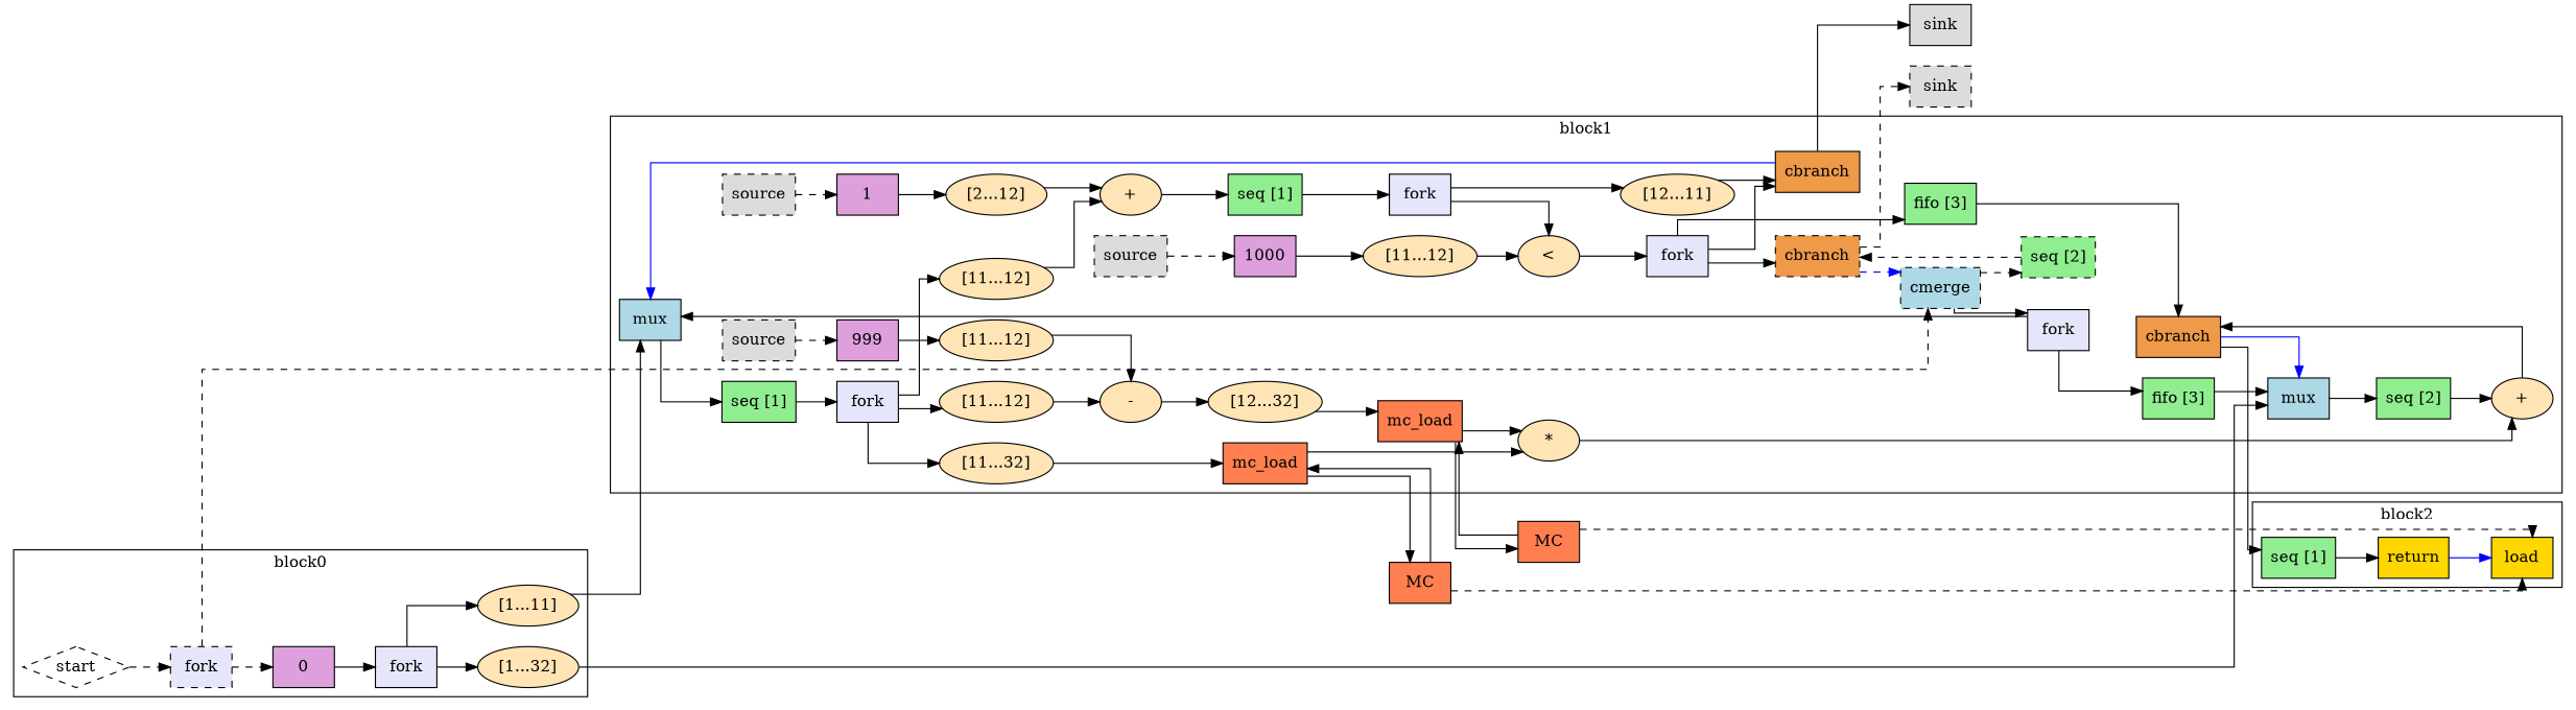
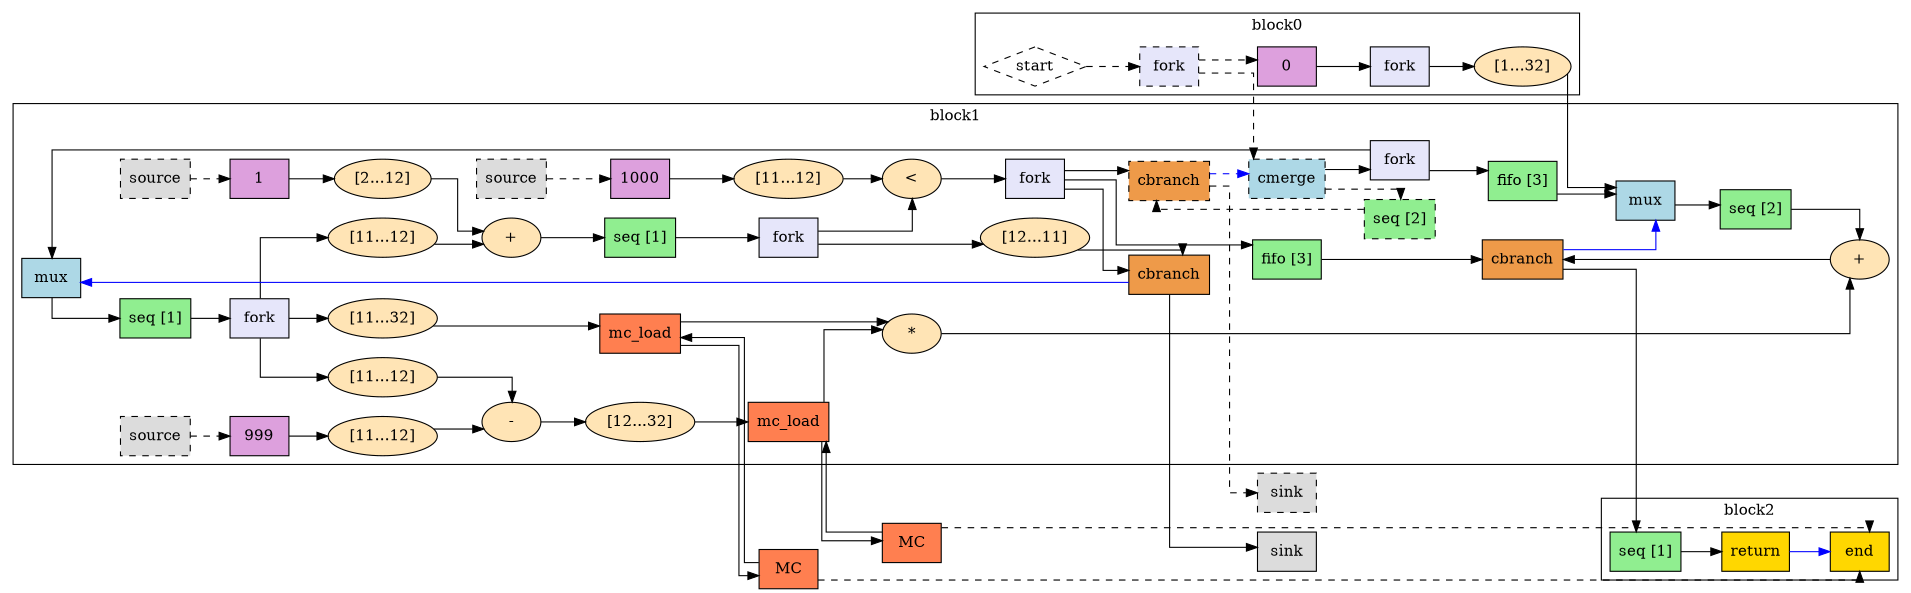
  digraph {
    compound=true
    rankdir=LR
    splines=ortho
    node [mlir_op="arith.extsi" shape=box style=filled fillcolor=moccasin]
    n1 [label=start mlir_op="handshake.arg" shape=diamond style=dashed fillcolor=""]
    n2 [fillcolor=lavender label=fork mlir_op="handshake.fork" style="filled, dashed"]
    n3 [fillcolor=plum label=0 mlir_op="handshake.constant"]
    n4 [fillcolor=lavender label=fork mlir_op="handshake.fork"]
-   n5 [label="[1...11]" shape=oval]
    n6 [label="[1...32]" shape=oval]
    n7 [fillcolor=lightgreen label="seq [1]" mlir_op="handshake.buffer"]
    n8 [fillcolor=gold label=return mlir_op="handshake.d_return"]
-   n9 [fillcolor=gold label=load mlir_op="handshake.end"]
+   n9 [fillcolor=gold label=end mlir_op="handshake.end"]
    n10 [fillcolor=lightblue label=mux mlir_op="handshake.mux"]
    n11 [fillcolor=lightgreen label="seq [1]" mlir_op="handshake.buffer"]
    n12 [fillcolor=lavender label=fork mlir_op="handshake.fork"]
    n13 [label="[11...12]" shape=oval]
    n14 [label="[11...12]" shape=oval]
    n15 [label="[11...32]" shape=oval]
    n16 [label="+" mlir_op="arith.addi" shape=oval]
    n17 [label="-" mlir_op="arith.subi" shape=oval]
    n18 [fillcolor=coral label=mc_load mlir_op="handshake.mc_load"]
    n19 [fillcolor=lightgreen label="fifo [3]" mlir_op="handshake.buffer"]
    n20 [fillcolor=lightblue label=mux mlir_op="handshake.mux"]
    n21 [fillcolor=lightgreen label="seq [2]" mlir_op="handshake.buffer"]
    n22 [fillcolor=lightblue label=cmerge mlir_op="handshake.control_merge" style="filled, dashed"]
    n23 [fillcolor=lavender label=fork mlir_op="handshake.fork"]
    n24 [fillcolor=lightgreen label="seq [2]" mlir_op="handshake.buffer" style="filled, dashed"]
    n25 [fillcolor=gainsboro label=source mlir_op="handshake.source" style="filled, dashed"]
    n26 [fillcolor=plum label=999 mlir_op="handshake.constant"]
    n27 [label="[11...12]" shape=oval]
    n28 [fillcolor=gainsboro label=source mlir_op="handshake.source" style="filled, dashed"]
    n29 [fillcolor=plum label=1000 mlir_op="handshake.constant"]
    n30 [label="[11...12]" shape=oval]
    n31 [label="<" mlir_op="arith.cmpi<" shape=oval]
    n32 [fillcolor=gainsboro label=source mlir_op="handshake.source" style="filled, dashed"]
    n33 [fillcolor=plum label=1 mlir_op="handshake.constant"]
    n34 [label="[2...12]" shape=oval]
    n35 [label="*" mlir_op="arith.muli" shape=oval]
    n36 [label="[12...32]" shape=oval]
    n37 [fillcolor=coral label=mc_load mlir_op="handshake.mc_load"]
    n38 [label="+" mlir_op="arith.addi" shape=oval]
    n39 [fillcolor=tan2 label=cbranch mlir_op="handshake.cond_br"]
    n40 [fillcolor=lightgreen label="seq [1]" mlir_op="handshake.buffer"]
    n41 [fillcolor=lavender label=fork mlir_op="handshake.fork"]
    n42 [label="[12...11]" mlir_op="arith.trunci" shape=oval]
    n43 [fillcolor=tan2 label=cbranch mlir_op="handshake.cond_br"]
    n44 [fillcolor=lavender label=fork mlir_op="handshake.fork"]
    n45 [fillcolor=lightgreen label="fifo [3]" mlir_op="handshake.buffer"]
    n46 [fillcolor=tan2 label=cbranch mlir_op="handshake.cond_br" style="filled, dashed"]
    n47 [fillcolor=coral label=MC mlir_op="handshake.mem_controller"]
    n48 [fillcolor=coral label=MC mlir_op="handshake.mem_controller"]
    n49 [fillcolor=gainsboro label=sink mlir_op="handshake.sink"]
    n50 [fillcolor=gainsboro label=sink mlir_op="handshake.sink" style="filled, dashed"]
    subgraph cluster_1 {
      label=block0
      n1
      n2
      n3
      n4
-     n5
      n6
    }
    subgraph cluster_2 {
      label=block2
      n7
      n8
      n9
    }
    subgraph cluster_3 {
      label=block1
      n10
      n11
      n12
      n13
      n14
      n15
      n16
      n17
      n18
      n19
      n20
      n21
      n22
      n23
      n24
      n25
      n26
      n27
      n28
      n29
      n30
      n31
      n32
      n33
      n34
      n35
      n36
      n37
      n38
      n39
      n40
      n41
      n42
      n43
      n44
      n45
      n46
    }
    n1 -> n2 [style=dashed]
    n2 -> n3 [style=dashed]
    n2 -> n22 [style=dashed]
    n3 -> n4
-   n4 -> n5
    n4 -> n6
-   n5 -> n10
    n6 -> n20
    n7 -> n8
    n8 -> n9 [color=blue]
    n10 -> n11
    n11 -> n12
    n12 -> n13
    n12 -> n14
    n12 -> n15
    n13 -> n16
    n14 -> n17
    n15 -> n18
    n16 -> n40
    n17 -> n36
    n18 -> n35
    n18 -> n47
    n19 -> n20
    n20 -> n21
    n21 -> n38
    n22 -> n23
    n22 -> n24 [style=dashed]
    n23 -> n10
    n23 -> n19
    n24 -> n46 [style=dashed]
    n25 -> n26 [style=dashed]
    n26 -> n27
    n27 -> n17
    n28 -> n29 [style=dashed]
    n29 -> n30
    n30 -> n31
    n31 -> n44
    n32 -> n33 [style=dashed]
    n33 -> n34
    n34 -> n16
    n35 -> n38
    n36 -> n37
    n37 -> n35
    n37 -> n48
    n38 -> n39
    n39 -> n7
    n39 -> n20 [color=blue]
    n40 -> n41
    n41 -> n31
    n41 -> n42
    n42 -> n43
    n43 -> n10 [color=blue]
    n43 -> n49
    n44 -> n43
    n44 -> n45
    n44 -> n46
    n45 -> n39
    n46 -> n22 [color=blue style=dashed]
    n46 -> n50 [style=dashed]
    n47 -> n9 [style=dashed]
    n47 -> n18
    n48 -> n9 [style=dashed]
    n48 -> n37
  }
